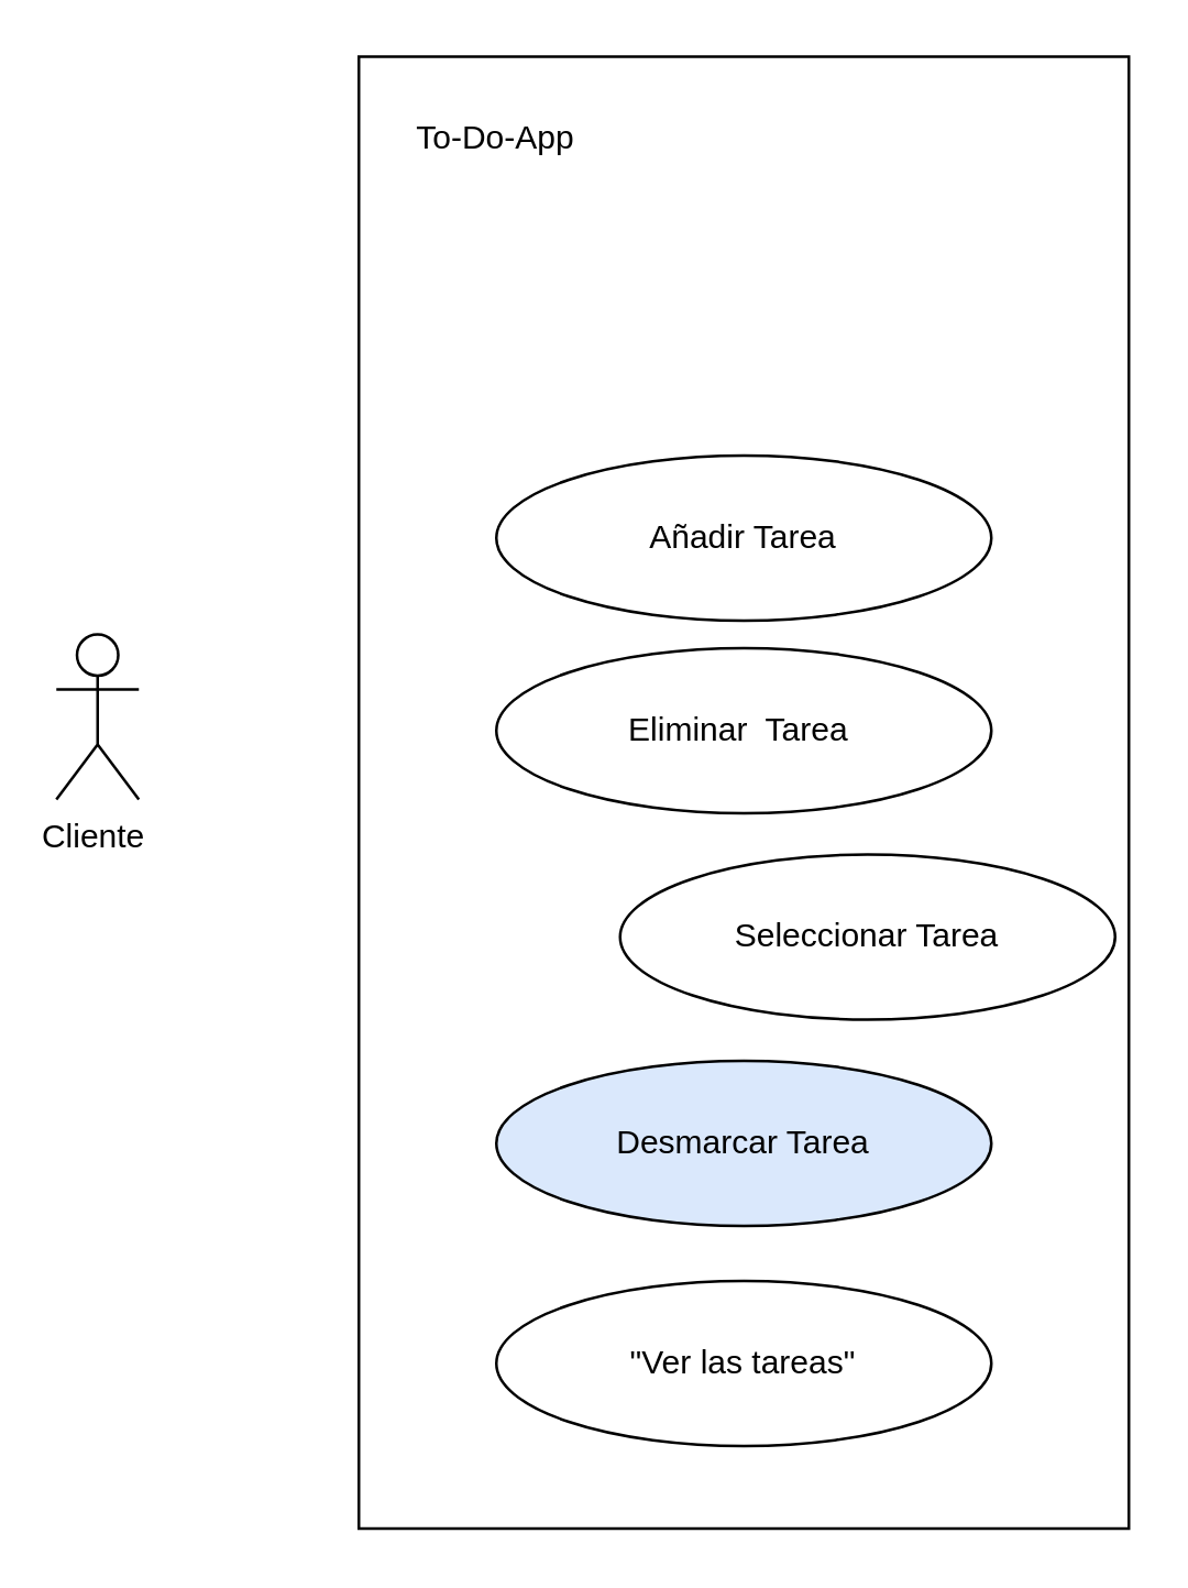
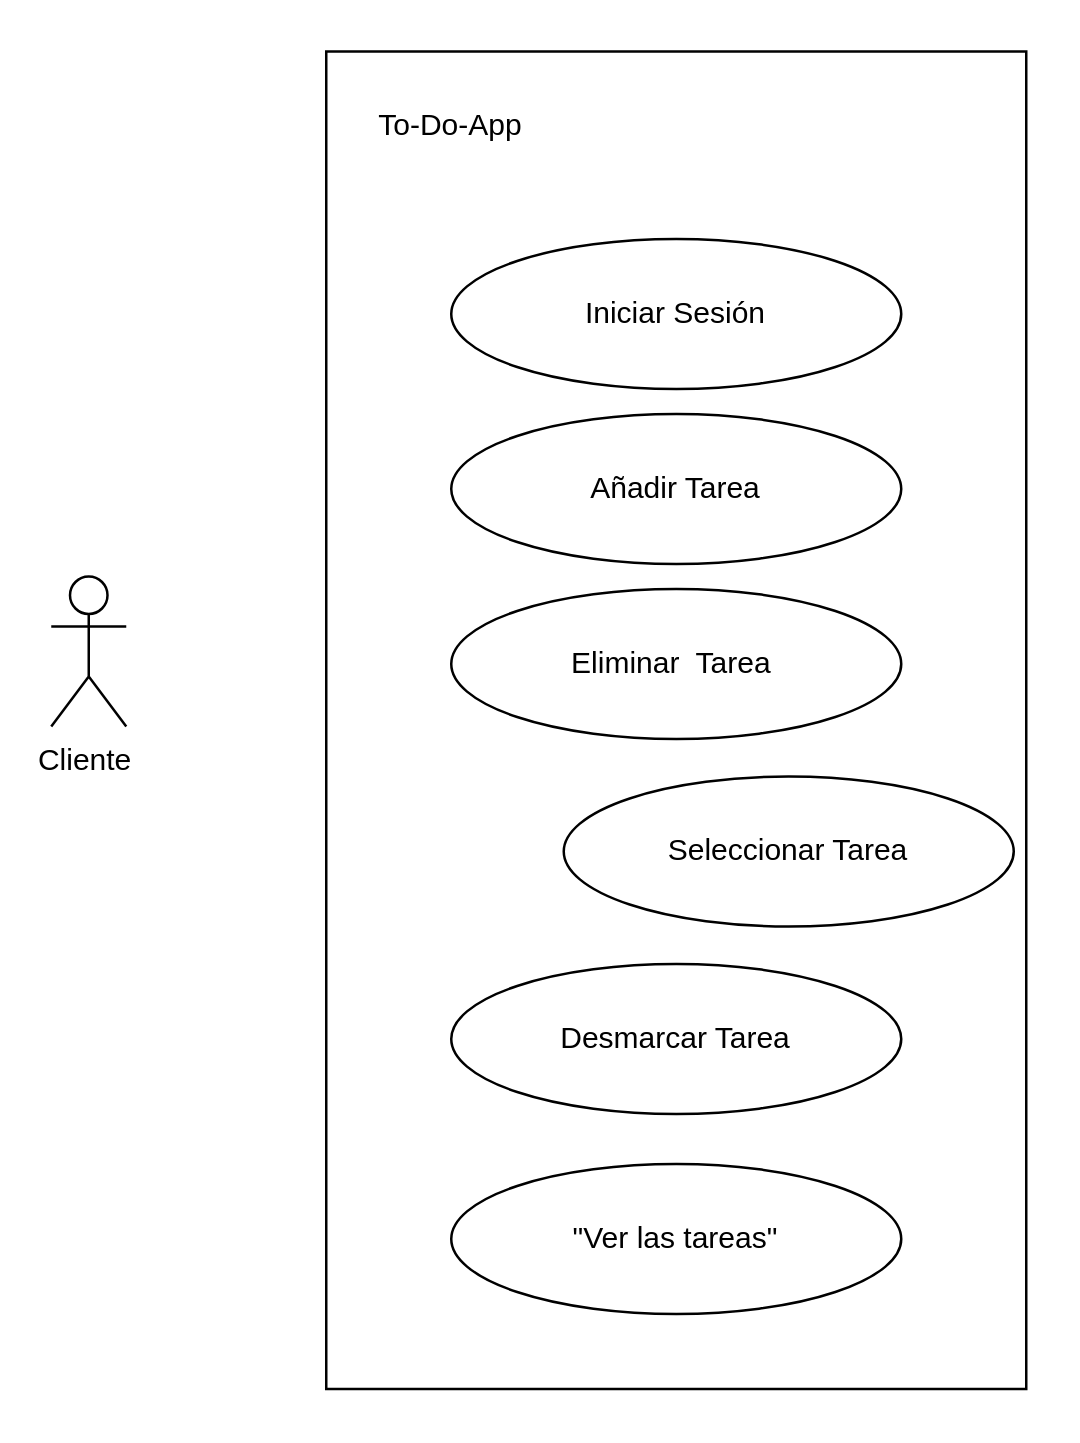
  <mxCell id="0" />
  <mxCell id="1" parent="0" />
  <mxCell id="2" value="Cliente&amp;nbsp;" style="shape=umlActor;verticalLabelPosition=bottom;verticalAlign=top;html=1;outlineConnect=0;" vertex="1" parent="1"><mxGeometry x="20" y="230" width="30" height="60" as="geometry" /></mxCell>
  <mxCell id="3" value="" style="verticalLabelPosition=bottom;verticalAlign=top;html=1;shape=mxgraph.basic.rect;fillColor2=none;strokeWidth=1;size=20;indent=5;" vertex="1" parent="1"><mxGeometry x="130" y="20" width="280" height="535" as="geometry" /></mxCell>
+ <mxCell id="4" value="Iniciar Sesión" style="ellipse;whiteSpace=wrap;html=1;" vertex="1" parent="1"><mxGeometry x="180" y="95" width="180" height="60" as="geometry" /></mxCell>
  <mxCell id="5" value="Añadir Tarea" style="ellipse;whiteSpace=wrap;html=1;" vertex="1" parent="1"><mxGeometry x="180" y="165" width="180" height="60" as="geometry" /></mxCell>
  <mxCell id="6" value="Seleccionar Tarea" style="ellipse;whiteSpace=wrap;html=1;" vertex="1" parent="1"><mxGeometry x="225" y="310" width="180" height="60" as="geometry" /></mxCell>
- <mxCell id="7" value="Desmarcar Tarea" style="ellipse;whiteSpace=wrap;html=1;fillColor=#dae8fc;" vertex="1" parent="1"><mxGeometry x="180" y="385" width="180" height="60" as="geometry" /></mxCell>
+ <mxCell id="7" value="Desmarcar Tarea" style="ellipse;whiteSpace=wrap;html=1;" vertex="1" parent="1"><mxGeometry x="180" y="385" width="180" height="60" as="geometry" /></mxCell>
  <mxCell id="8" value="Eliminar&amp;nbsp; Tarea&amp;nbsp;" style="ellipse;whiteSpace=wrap;html=1;" vertex="1" parent="1"><mxGeometry x="180" y="235" width="180" height="60" as="geometry" /></mxCell>
  <mxCell id="9" value="To-Do-App" style="text;html=1;strokeColor=none;fillColor=none;align=center;verticalAlign=middle;whiteSpace=wrap;rounded=0;" vertex="1" parent="1"><mxGeometry x="150" y="35" width="60" height="30" as="geometry" /></mxCell>
  <mxCell id="10" value="&quot;Ver las tareas&quot;" style="ellipse;whiteSpace=wrap;html=1;" vertex="1" parent="1"><mxGeometry x="180" y="465" width="180" height="60" as="geometry" /></mxCell>
